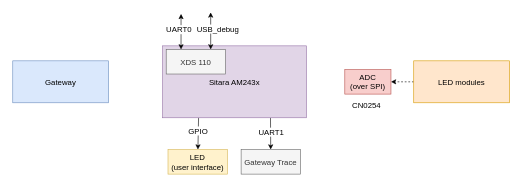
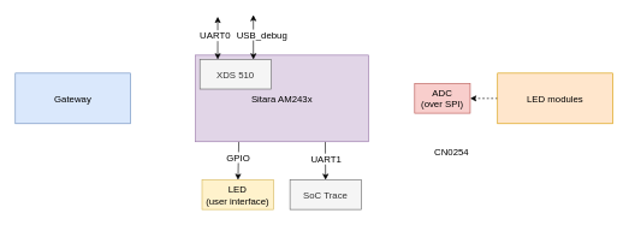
  <mxCell id="0" />
  <mxCell id="1" parent="0" />
  <mxCell id="2" style="edgeStyle=none;html=1;exitX=0.25;exitY=1;exitDx=0;exitDy=0;fontSize=13;" parent="1" source="6" target="11" edge="1"><mxGeometry relative="1" as="geometry" /></mxCell>
  <mxCell id="3" value="GPIO" style="edgeLabel;html=1;align=center;verticalAlign=middle;resizable=0;points=[];fontSize=13;" parent="2" vertex="1" connectable="0"><mxGeometry x="-0.168" y="-1" relative="1" as="geometry"><mxPoint as="offset" /></mxGeometry></mxCell>
  <mxCell id="4" style="edgeStyle=none;html=1;exitX=0.75;exitY=1;exitDx=0;exitDy=0;fontSize=13;" edge="1" parent="1" source="6" target="13"><mxGeometry relative="1" as="geometry" /></mxCell>
  <mxCell id="5" value="UART1" style="edgeLabel;html=1;align=center;verticalAlign=middle;resizable=0;points=[];fontSize=13;" vertex="1" connectable="0" parent="4"><mxGeometry x="-0.256" relative="1" as="geometry"><mxPoint y="4" as="offset" /></mxGeometry></mxCell>
  <mxCell id="6" value="&lt;span style=&quot;color: rgb(0, 0, 0); text-wrap-mode: nowrap;&quot;&gt;Sitara AM243x&lt;/span&gt;" style="rounded=0;whiteSpace=wrap;html=1;fillColor=#e1d5e7;strokeColor=#9673a6;container=0;fontSize=13;" parent="1" vertex="1"><mxGeometry x="270" y="76" width="240" height="120" as="geometry" /></mxCell>
  <mxCell id="7" style="edgeStyle=none;html=1;exitX=0;exitY=0.5;exitDx=0;exitDy=0;fontSize=13;dashed=1;" parent="1" source="8" target="10" edge="1"><mxGeometry relative="1" as="geometry" /></mxCell>
  <mxCell id="8" value="LED modules" style="rounded=0;whiteSpace=wrap;html=1;fillColor=#ffe6cc;strokeColor=#d79b00;container=0;fontSize=13;" parent="1" vertex="1"><mxGeometry x="689" y="101" width="160" height="70" as="geometry" /></mxCell>
  <mxCell id="9" value="Gateway" style="rounded=0;whiteSpace=wrap;html=1;fillColor=#dae8fc;strokeColor=#6c8ebf;container=0;fontSize=13;" parent="1" vertex="1"><mxGeometry x="20" y="101" width="160" height="70" as="geometry" /></mxCell>
  <mxCell id="10" value="ADC&lt;div&gt;(over SPI)&lt;/div&gt;" style="rounded=0;whiteSpace=wrap;html=1;fillColor=#f8cecc;strokeColor=#b85450;container=0;fontSize=13;" parent="1" vertex="1"><mxGeometry x="574" y="115.5" width="77" height="41" as="geometry" /></mxCell>
  <mxCell id="11" value="LED&lt;br&gt;(user interface)" style="rounded=0;whiteSpace=wrap;html=1;fillColor=#fff2cc;strokeColor=#d6b656;container=0;fontSize=13;" parent="1" vertex="1"><mxGeometry x="279" y="249" width="99" height="41" as="geometry" /></mxCell>
- <mxCell id="12" value="CN0254" style="text;html=1;align=center;verticalAlign=middle;resizable=0;points=[];autosize=1;strokeColor=none;fillColor=none;fontSize=13;" parent="1" vertex="1"><mxGeometry x="577" y="161" width="66" height="28" as="geometry" /></mxCell>
- <mxCell id="13" value="Gateway Trace" style="rounded=0;whiteSpace=wrap;html=1;fillColor=#f5f5f5;strokeColor=#666666;container=0;fontColor=#333333;fontSize=13;" vertex="1" parent="1"><mxGeometry x="401" y="249" width="99" height="41" as="geometry" /></mxCell>
+ <mxCell id="12" value="CN0254" style="text;html=1;align=center;verticalAlign=middle;resizable=0;points=[];autosize=1;strokeColor=none;fillColor=none;fontSize=13;" parent="1" vertex="1"><mxGeometry x="592" y="196" width="66" height="28" as="geometry" /></mxCell>
+ <mxCell id="13" value="SoC Trace" style="rounded=0;whiteSpace=wrap;html=1;fillColor=#f5f5f5;strokeColor=#666666;container=0;fontColor=#333333;fontSize=13;" vertex="1" parent="1"><mxGeometry x="401" y="249" width="99" height="41" as="geometry" /></mxCell>
  <mxCell id="14" style="edgeStyle=none;html=1;exitX=0.25;exitY=0;exitDx=0;exitDy=0;startArrow=classic;startFill=1;fontSize=13;" edge="1" parent="1" source="18"><mxGeometry relative="1" as="geometry"><mxPoint x="300.784" y="22.784" as="targetPoint" /></mxGeometry></mxCell>
  <mxCell id="15" value="UART0" style="edgeLabel;html=1;align=center;verticalAlign=middle;resizable=0;points=[];fontSize=13;" vertex="1" connectable="0" parent="14"><mxGeometry x="0.343" relative="1" as="geometry"><mxPoint x="-4" y="6" as="offset" /></mxGeometry></mxCell>
  <mxCell id="16" style="edgeStyle=none;html=1;exitX=0.75;exitY=0;exitDx=0;exitDy=0;startArrow=classic;startFill=1;fontSize=13;" edge="1" parent="1" source="18"><mxGeometry relative="1" as="geometry"><mxPoint x="350.196" y="20.275" as="targetPoint" /></mxGeometry></mxCell>
  <mxCell id="17" value="USB_debug" style="edgeLabel;html=1;align=center;verticalAlign=middle;resizable=0;points=[];fontSize=13;" vertex="1" connectable="0" parent="16"><mxGeometry x="0.085" relative="1" as="geometry"><mxPoint x="11" y="-2" as="offset" /></mxGeometry></mxCell>
- <mxCell id="18" value="XDS 110" style="rounded=0;whiteSpace=wrap;html=1;container=0;fontSize=13;fillColor=#f5f5f5;fontColor=#333333;strokeColor=#666666;" vertex="1" parent="1"><mxGeometry x="276" y="82" width="99" height="41" as="geometry" /></mxCell>
+ <mxCell id="18" value="XDS 510" style="rounded=0;whiteSpace=wrap;html=1;container=0;fontSize=13;fillColor=#f5f5f5;fontColor=#333333;strokeColor=#666666;" vertex="1" parent="1"><mxGeometry x="276" y="82" width="99" height="41" as="geometry" /></mxCell>
